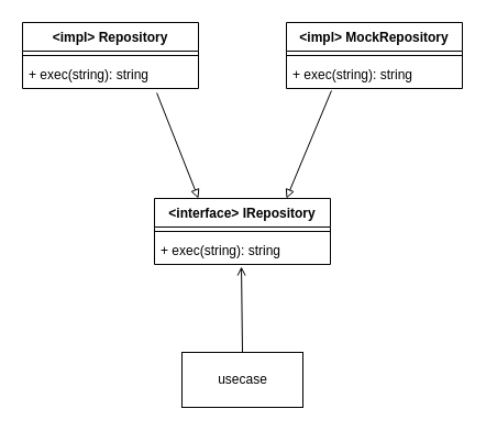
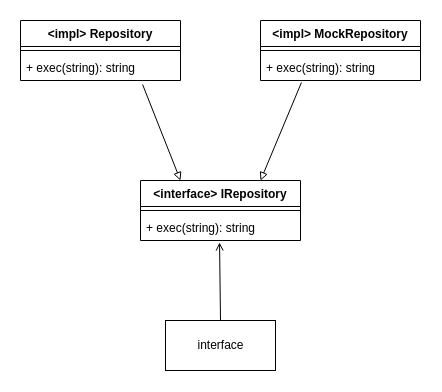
  <mxCell id="0" />
  <mxCell id="1" parent="0" />
  <mxCell id="2" value="&lt;interface&gt; IRepository" style="swimlane;fontStyle=1;align=center;verticalAlign=top;childLayout=stackLayout;horizontal=1;startSize=26;horizontalStack=0;resizeParent=1;resizeParentMax=0;resizeLast=0;collapsible=1;marginBottom=0;" vertex="1" parent="1"><mxGeometry x="140" y="180" width="160" height="60" as="geometry" /></mxCell>
  <mxCell id="3" value="" style="line;strokeWidth=1;fillColor=none;align=left;verticalAlign=middle;spacingTop=-1;spacingLeft=3;spacingRight=3;rotatable=0;labelPosition=right;points=[];portConstraint=eastwest;" vertex="1" parent="2"><mxGeometry y="26" width="160" height="8" as="geometry" /></mxCell>
  <mxCell id="4" value="+ exec(string): string" style="text;strokeColor=none;fillColor=none;align=left;verticalAlign=top;spacingLeft=4;spacingRight=4;overflow=hidden;rotatable=0;points=[[0,0.5],[1,0.5]];portConstraint=eastwest;" vertex="1" parent="2"><mxGeometry y="34" width="160" height="26" as="geometry" /></mxCell>
  <mxCell id="5" value="&lt;impl&gt; MockRepository" style="swimlane;fontStyle=1;align=center;verticalAlign=top;childLayout=stackLayout;horizontal=1;startSize=26;horizontalStack=0;resizeParent=1;resizeParentMax=0;resizeLast=0;collapsible=1;marginBottom=0;" vertex="1" parent="1"><mxGeometry x="260" y="20" width="160" height="60" as="geometry" /></mxCell>
  <mxCell id="6" value="" style="line;strokeWidth=1;fillColor=none;align=left;verticalAlign=middle;spacingTop=-1;spacingLeft=3;spacingRight=3;rotatable=0;labelPosition=right;points=[];portConstraint=eastwest;" vertex="1" parent="5"><mxGeometry y="26" width="160" height="8" as="geometry" /></mxCell>
  <mxCell id="7" value="+ exec(string): string" style="text;strokeColor=none;fillColor=none;align=left;verticalAlign=top;spacingLeft=4;spacingRight=4;overflow=hidden;rotatable=0;points=[[0,0.5],[1,0.5]];portConstraint=eastwest;" vertex="1" parent="5"><mxGeometry y="34" width="160" height="26" as="geometry" /></mxCell>
  <mxCell id="8" value="&lt;impl&gt; Repository" style="swimlane;fontStyle=1;align=center;verticalAlign=top;childLayout=stackLayout;horizontal=1;startSize=26;horizontalStack=0;resizeParent=1;resizeParentMax=0;resizeLast=0;collapsible=1;marginBottom=0;" vertex="1" parent="1"><mxGeometry x="20" y="20" width="160" height="60" as="geometry" /></mxCell>
  <mxCell id="9" value="" style="line;strokeWidth=1;fillColor=none;align=left;verticalAlign=middle;spacingTop=-1;spacingLeft=3;spacingRight=3;rotatable=0;labelPosition=right;points=[];portConstraint=eastwest;" vertex="1" parent="8"><mxGeometry y="26" width="160" height="8" as="geometry" /></mxCell>
  <mxCell id="10" value="+ exec(string): string" style="text;strokeColor=none;fillColor=none;align=left;verticalAlign=top;spacingLeft=4;spacingRight=4;overflow=hidden;rotatable=0;points=[[0,0.5],[1,0.5]];portConstraint=eastwest;" vertex="1" parent="8"><mxGeometry y="34" width="160" height="26" as="geometry" /></mxCell>
  <mxCell id="11" style="edgeStyle=none;rounded=0;orthogonalLoop=1;jettySize=auto;html=1;exitX=0.5;exitY=0;exitDx=0;exitDy=0;entryX=0.494;entryY=1.077;entryDx=0;entryDy=0;entryPerimeter=0;endArrow=open;endFill=0;" edge="1" parent="1" source="12" target="4"><mxGeometry relative="1" as="geometry"><mxPoint x="220" y="270.004" as="targetPoint" /></mxGeometry></mxCell>
- <mxCell id="12" value="usecase" style="html=1;" vertex="1" parent="1"><mxGeometry x="165" y="320" width="110" height="50" as="geometry" /></mxCell>
+ <mxCell id="12" value="interface" style="html=1;" vertex="1" parent="1"><mxGeometry x="165" y="320" width="110" height="50" as="geometry" /></mxCell>
  <mxCell id="13" style="rounded=0;orthogonalLoop=1;jettySize=auto;html=1;exitX=0.763;exitY=1.154;exitDx=0;exitDy=0;entryX=0.25;entryY=0;entryDx=0;entryDy=0;endArrow=block;endFill=0;exitPerimeter=0;" edge="1" parent="1" source="10" target="2"><mxGeometry relative="1" as="geometry"><mxPoint x="180" y="93" as="sourcePoint" /></mxGeometry></mxCell>
  <mxCell id="14" style="edgeStyle=none;rounded=0;orthogonalLoop=1;jettySize=auto;html=1;exitX=0.256;exitY=1.077;exitDx=0;exitDy=0;entryX=0.75;entryY=0;entryDx=0;entryDy=0;endArrow=block;endFill=0;exitPerimeter=0;" edge="1" parent="1" source="7" target="2"><mxGeometry relative="1" as="geometry"><mxPoint x="260" y="93" as="sourcePoint" /></mxGeometry></mxCell>
